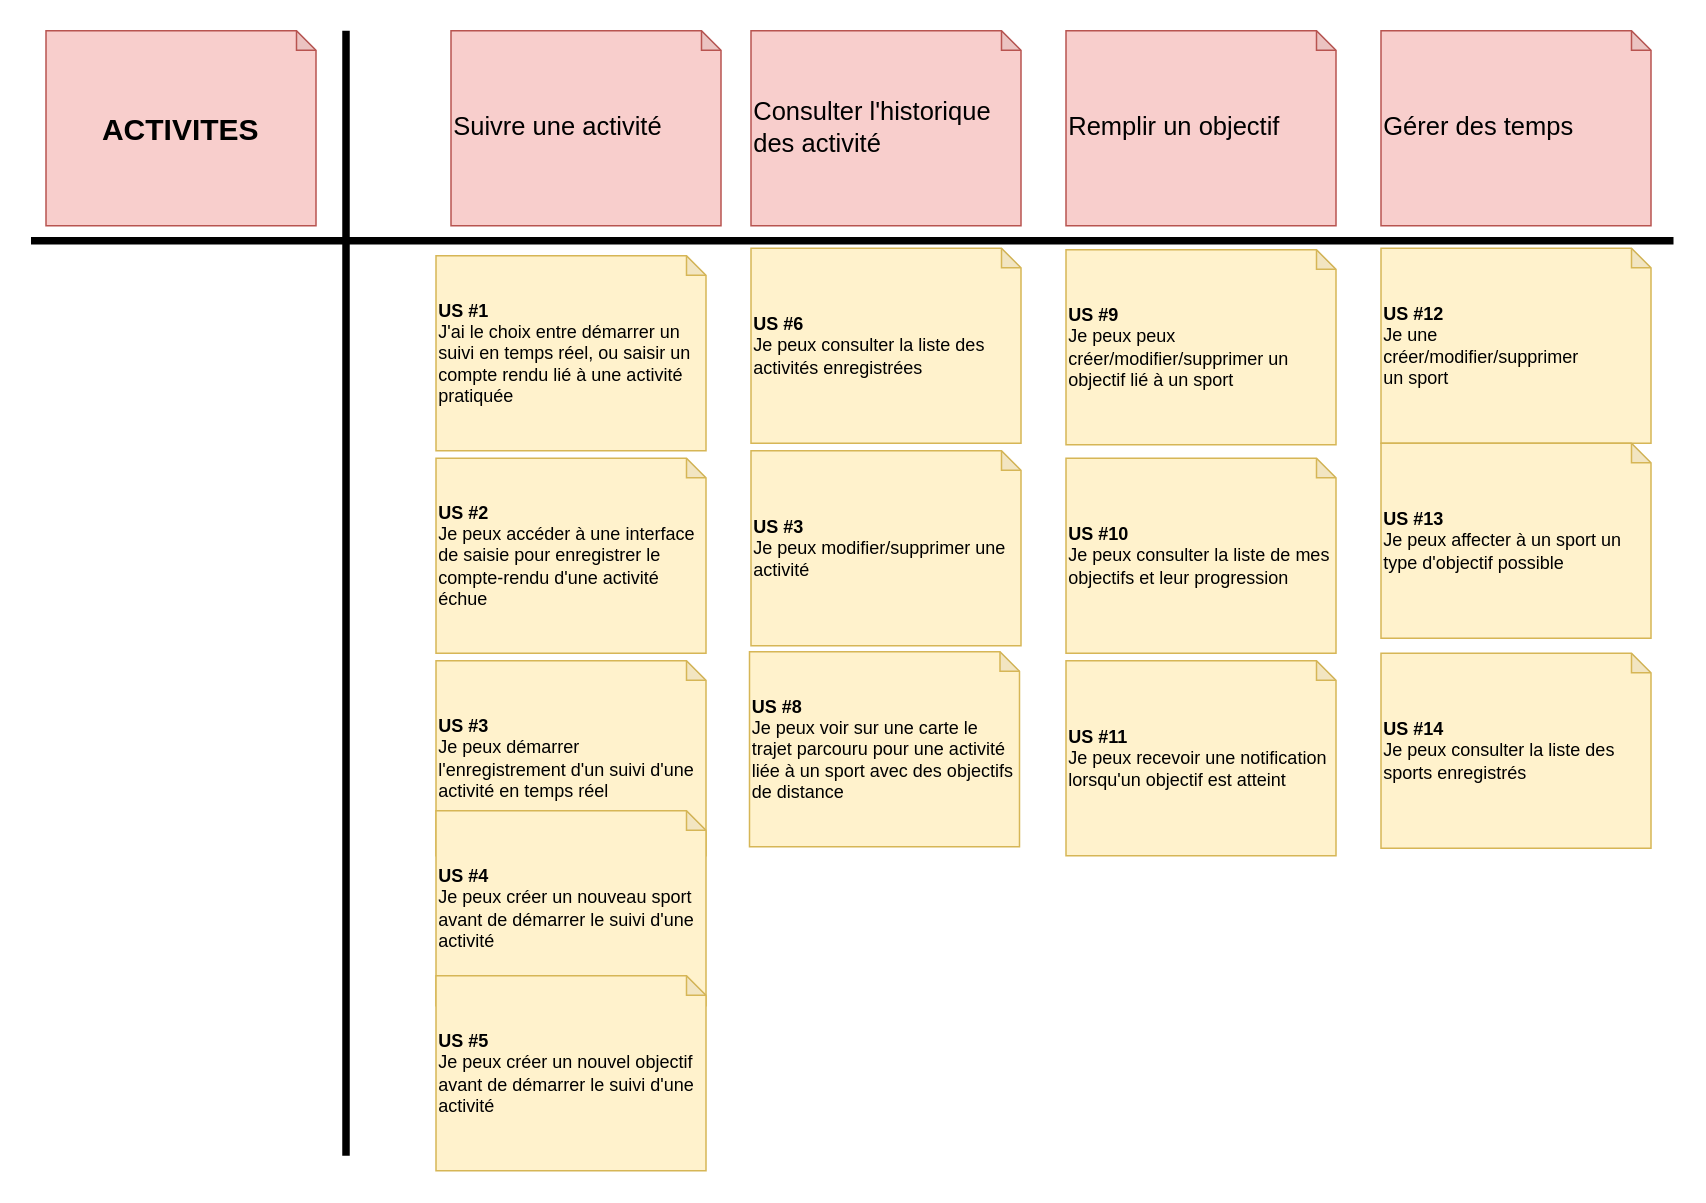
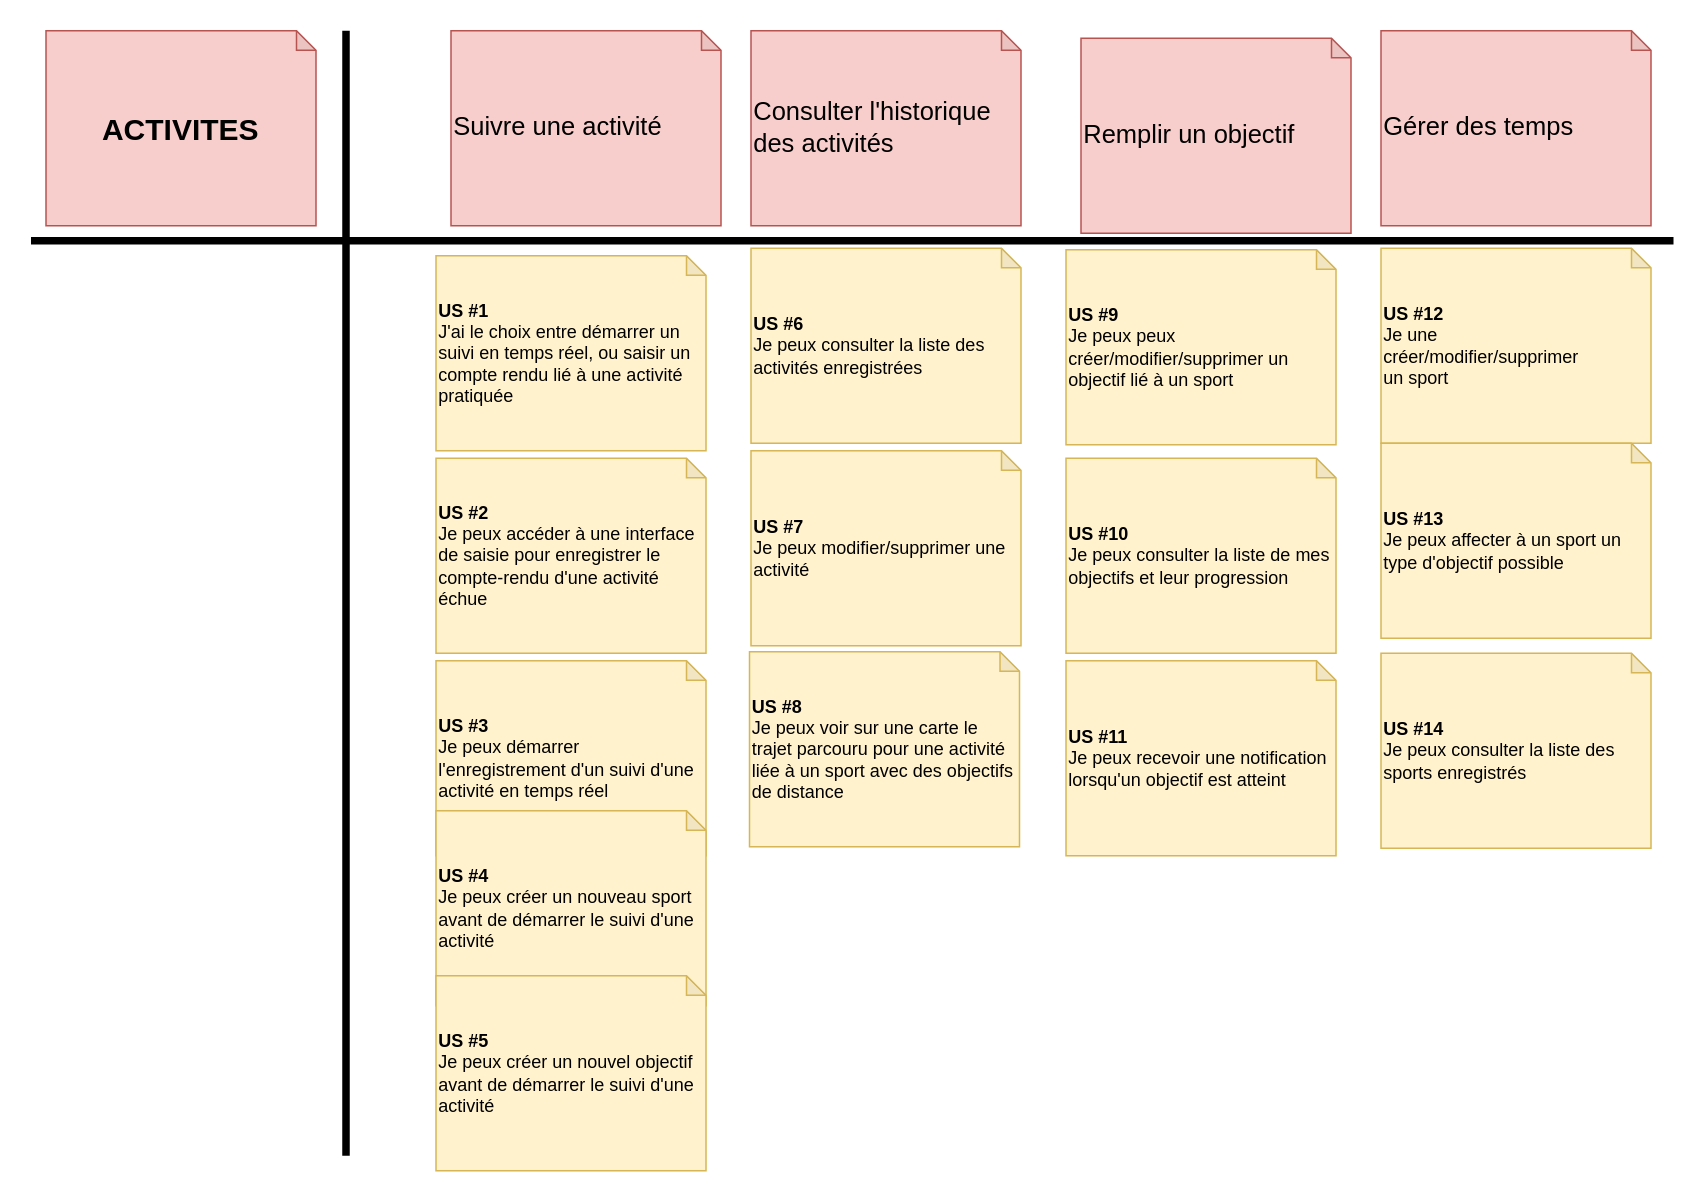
  <mxCell id="0" />
  <mxCell id="1" parent="0" />
  <mxCell id="2" value="Suivre une activité" style="shape=note;whiteSpace=wrap;html=1;backgroundOutline=1;darkOpacity=0.05;size=13;align=left;fillColor=#f8cecc;strokeColor=#b85450;fontSize=17;" parent="1" vertex="1"><mxGeometry x="300" y="20" width="180" height="130" as="geometry" /></mxCell>
- <mxCell id="3" value="&lt;span style=&quot;font-weight: normal; font-size: 17px;&quot;&gt;Remplir un objectif&lt;/span&gt;" style="shape=note;whiteSpace=wrap;html=1;backgroundOutline=1;darkOpacity=0.05;size=13;align=left;fillColor=#f8cecc;strokeColor=#b85450;fontStyle=1;fontSize=17;" parent="1" vertex="1"><mxGeometry x="710" y="20" width="180" height="130" as="geometry" /></mxCell>
+ <mxCell id="3" value="&lt;span style=&quot;font-weight: normal; font-size: 17px;&quot;&gt;Remplir un objectif&lt;/span&gt;" style="shape=note;whiteSpace=wrap;html=1;backgroundOutline=1;darkOpacity=0.05;size=13;align=left;fillColor=#f8cecc;strokeColor=#b85450;fontStyle=1;fontSize=17;" parent="1" vertex="1"><mxGeometry x="720" y="25" width="180" height="130" as="geometry" /></mxCell>
  <mxCell id="4" value="&lt;span style=&quot;font-weight: normal; font-size: 17px;&quot;&gt;Gérer des temps&lt;/span&gt;" style="shape=note;whiteSpace=wrap;html=1;backgroundOutline=1;darkOpacity=0.05;size=13;align=left;fillColor=#f8cecc;strokeColor=#b85450;fontStyle=1;fontSize=17;" parent="1" vertex="1"><mxGeometry x="920" y="20" width="180" height="130" as="geometry" /></mxCell>
- <mxCell id="5" value="&lt;span style=&quot;font-weight: normal; font-size: 17px;&quot;&gt;Consulter l'historique des activité&lt;/span&gt;" style="shape=note;whiteSpace=wrap;html=1;backgroundOutline=1;darkOpacity=0.05;size=13;align=left;fillColor=#f8cecc;strokeColor=#b85450;fontStyle=1;fontSize=17;" parent="1" vertex="1"><mxGeometry x="500" y="20" width="180" height="130" as="geometry" /></mxCell>
- <mxCell id="6" value="&lt;b&gt;US #3&lt;/b&gt;&lt;br&gt;Je peux modifier/supprimer une activité" style="shape=note;whiteSpace=wrap;html=1;backgroundOutline=1;darkOpacity=0.05;size=13;align=left;fillColor=#fff2cc;strokeColor=#d6b656;" parent="1" vertex="1"><mxGeometry x="500" y="300" width="180" height="130" as="geometry" /></mxCell>
+ <mxCell id="5" value="&lt;span style=&quot;font-weight: normal; font-size: 17px;&quot;&gt;Consulter l'historique des activités&lt;/span&gt;" style="shape=note;whiteSpace=wrap;html=1;backgroundOutline=1;darkOpacity=0.05;size=13;align=left;fillColor=#f8cecc;strokeColor=#b85450;fontStyle=1;fontSize=17;" parent="1" vertex="1"><mxGeometry x="500" y="20" width="180" height="130" as="geometry" /></mxCell>
+ <mxCell id="6" value="&lt;b&gt;US #7&lt;/b&gt;&lt;br&gt;Je peux modifier/supprimer une activité" style="shape=note;whiteSpace=wrap;html=1;backgroundOutline=1;darkOpacity=0.05;size=13;align=left;fillColor=#fff2cc;strokeColor=#d6b656;" parent="1" vertex="1"><mxGeometry x="500" y="300" width="180" height="130" as="geometry" /></mxCell>
  <mxCell id="7" value="&lt;b&gt;US #9&lt;/b&gt;&lt;br&gt;Je peux peux créer/modifier/supprimer un objectif lié à un sport" style="shape=note;whiteSpace=wrap;html=1;backgroundOutline=1;darkOpacity=0.05;size=13;align=left;fillColor=#fff2cc;strokeColor=#d6b656;" parent="1" vertex="1"><mxGeometry x="710" y="166" width="180" height="130" as="geometry" /></mxCell>
  <mxCell id="8" value="&lt;b&gt;US #10&lt;/b&gt;&lt;br&gt;Je peux consulter la liste de mes objectifs et leur progression" style="shape=note;whiteSpace=wrap;html=1;backgroundOutline=1;darkOpacity=0.05;size=13;align=left;fillColor=#fff2cc;strokeColor=#d6b656;" parent="1" vertex="1"><mxGeometry x="710" y="305" width="180" height="130" as="geometry" /></mxCell>
  <mxCell id="9" value="&lt;b&gt;US #11&lt;/b&gt;&lt;br&gt;Je peux recevoir une notification lorsqu'un objectif est atteint" style="shape=note;whiteSpace=wrap;html=1;backgroundOutline=1;darkOpacity=0.05;size=13;align=left;fillColor=#fff2cc;strokeColor=#d6b656;" parent="1" vertex="1"><mxGeometry x="710" y="440" width="180" height="130" as="geometry" /></mxCell>
  <mxCell id="10" value="&lt;b&gt;US #1&lt;/b&gt;&lt;br&gt;J'ai le choix entre démarrer un suivi en temps réel, ou saisir un compte rendu lié à une activité pratiquée" style="shape=note;whiteSpace=wrap;html=1;backgroundOutline=1;darkOpacity=0.05;size=13;align=left;fillColor=#fff2cc;strokeColor=#d6b656;" parent="1" vertex="1"><mxGeometry x="290" y="170" width="180" height="130" as="geometry" /></mxCell>
  <mxCell id="11" value="&lt;b&gt;US #6&lt;/b&gt;&lt;br&gt;Je peux consulter la liste des activités enregistrées" style="shape=note;whiteSpace=wrap;html=1;backgroundOutline=1;darkOpacity=0.05;size=13;align=left;fillColor=#fff2cc;strokeColor=#d6b656;" parent="1" vertex="1"><mxGeometry x="500" y="165" width="180" height="130" as="geometry" /></mxCell>
  <mxCell id="12" value="&lt;b&gt;US #12&lt;/b&gt;&lt;br&gt;Je une&lt;br&gt;créer/modifier/supprimer&lt;br&gt;un sport" style="shape=note;whiteSpace=wrap;html=1;backgroundOutline=1;darkOpacity=0.05;size=13;align=left;fillColor=#fff2cc;strokeColor=#d6b656;" parent="1" vertex="1"><mxGeometry x="920" y="165" width="180" height="130" as="geometry" /></mxCell>
  <mxCell id="13" value="&lt;b&gt;US #13&lt;/b&gt;&lt;br&gt;Je peux affecter à un sport un type d'objectif possible" style="shape=note;whiteSpace=wrap;html=1;backgroundOutline=1;darkOpacity=0.05;size=13;align=left;fillColor=#fff2cc;strokeColor=#d6b656;" parent="1" vertex="1"><mxGeometry x="920" y="295" width="180" height="130" as="geometry" /></mxCell>
  <mxCell id="14" value="&lt;b&gt;US #8&lt;/b&gt;&lt;br&gt;Je peux voir sur une carte le trajet parcouru pour une activité liée à un sport avec des objectifs de distance" style="shape=note;whiteSpace=wrap;html=1;backgroundOutline=1;darkOpacity=0.05;size=13;align=left;fillColor=#fff2cc;strokeColor=#d6b656;" parent="1" vertex="1"><mxGeometry x="499" y="434" width="180" height="130" as="geometry" /></mxCell>
  <mxCell id="15" value="&lt;b&gt;US #2&lt;/b&gt;&lt;br&gt;Je peux accéder à une interface de saisie pour enregistrer le compte-rendu d'une activité échue" style="shape=note;whiteSpace=wrap;html=1;backgroundOutline=1;darkOpacity=0.05;size=13;align=left;fillColor=#fff2cc;strokeColor=#d6b656;" parent="1" vertex="1"><mxGeometry x="290" y="305" width="180" height="130" as="geometry" /></mxCell>
  <mxCell id="16" value="&lt;b&gt;US #3&lt;/b&gt;&lt;br&gt;Je peux démarrer l'enregistrement d'un suivi d'une activité en temps réel" style="shape=note;whiteSpace=wrap;html=1;backgroundOutline=1;darkOpacity=0.05;size=13;align=left;fillColor=#fff2cc;strokeColor=#d6b656;" parent="1" vertex="1"><mxGeometry x="290" y="440" width="180" height="130" as="geometry" /></mxCell>
  <mxCell id="17" value="&lt;b style=&quot;font-size: 20px;&quot;&gt;ACTIVITES&lt;/b&gt;" style="shape=note;whiteSpace=wrap;html=1;backgroundOutline=1;darkOpacity=0.05;size=13;align=center;fillColor=#f8cecc;strokeColor=#b85450;fontSize=20;" parent="1" vertex="1"><mxGeometry x="30" y="20" width="180" height="130" as="geometry" /></mxCell>
  <mxCell id="18" value="" style="endArrow=none;html=1;fontSize=17;strokeWidth=5;" parent="1" edge="1"><mxGeometry width="50" height="50" relative="1" as="geometry"><mxPoint x="20" y="160" as="sourcePoint" /><mxPoint x="1115" y="160" as="targetPoint" /></mxGeometry></mxCell>
  <mxCell id="19" value="&lt;b&gt;US #4&lt;/b&gt;&lt;br&gt;Je peux créer un nouveau sport avant de démarrer le suivi d'une activité" style="shape=note;whiteSpace=wrap;html=1;backgroundOutline=1;darkOpacity=0.05;size=13;align=left;fillColor=#fff2cc;strokeColor=#d6b656;" parent="1" vertex="1"><mxGeometry x="290" y="540" width="180" height="130" as="geometry" /></mxCell>
  <mxCell id="20" value="&lt;b&gt;US #5&lt;/b&gt;&lt;br&gt;Je peux créer un nouvel objectif avant de démarrer le suivi d'une activité" style="shape=note;whiteSpace=wrap;html=1;backgroundOutline=1;darkOpacity=0.05;size=13;align=left;fillColor=#fff2cc;strokeColor=#d6b656;" parent="1" vertex="1"><mxGeometry x="290" y="650" width="180" height="130" as="geometry" /></mxCell>
  <mxCell id="21" value="" style="endArrow=none;html=1;fontSize=17;strokeWidth=5;" parent="1" edge="1"><mxGeometry width="50" height="50" relative="1" as="geometry"><mxPoint x="230" y="20" as="sourcePoint" /><mxPoint x="230" y="770" as="targetPoint" /></mxGeometry></mxCell>
  <mxCell id="22" value="&lt;b&gt;US #14&lt;/b&gt;&lt;br&gt;Je peux consulter la liste des sports enregistrés" style="shape=note;whiteSpace=wrap;html=1;backgroundOutline=1;darkOpacity=0.05;size=13;align=left;fillColor=#fff2cc;strokeColor=#d6b656;" vertex="1" parent="1"><mxGeometry x="920" y="435" width="180" height="130" as="geometry" /></mxCell>
